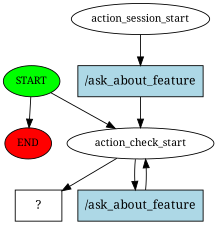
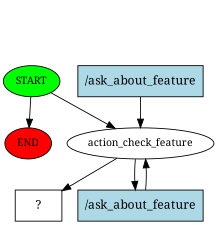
  digraph {
    fontname="Noto Serif"
    node [fontname="Noto Serif" fontsize=12 style=filled]
    edge [fontname="Noto Serif"]
    n1 [fillcolor=green label=START]
    n2 [fillcolor=red label=END]
-   n3 [label=action_check_start style=""]
-   n4 [label=action_session_start style=""]
+   n3 [label=action_check_feature style=""]
    n5 [fillcolor=lightblue label="/ask_about_feature" shape=rect fontsize=""]
    n6 [label="  ?  " shape=rect fontsize="" style=""]
    n7 [fillcolor=lightblue label="/ask_about_feature" shape=rect fontsize=""]
    n1 -> n2
    n1 -> n3
    n3 -> n6
    n3 -> n7
-   n4 -> n5
    n5 -> n3
    n7 -> n3
  }
